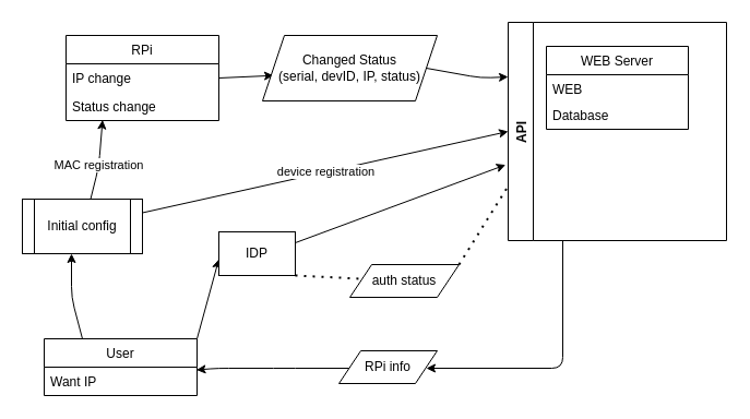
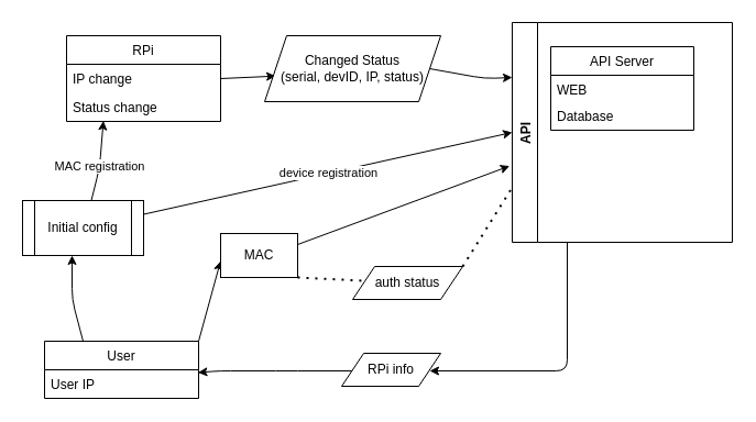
  <mxCell id="0" />
  <mxCell id="1" parent="0" />
  <mxCell id="2" value="RPi" style="swimlane;fontStyle=0;childLayout=stackLayout;horizontal=1;startSize=26;horizontalStack=0;resizeParent=1;resizeParentMax=0;resizeLast=0;collapsible=1;marginBottom=0;" parent="1" vertex="1"><mxGeometry x="60" y="32" width="140" height="78" as="geometry" /></mxCell>
  <mxCell id="3" value="IP change" style="text;strokeColor=none;fillColor=none;align=left;verticalAlign=top;spacingLeft=4;spacingRight=4;overflow=hidden;rotatable=0;points=[[0,0.5],[1,0.5]];portConstraint=eastwest;" parent="2" vertex="1"><mxGeometry y="26" width="140" height="26" as="geometry" /></mxCell>
  <mxCell id="4" value="Status change" style="text;strokeColor=none;fillColor=none;align=left;verticalAlign=top;spacingLeft=4;spacingRight=4;overflow=hidden;rotatable=0;points=[[0,0.5],[1,0.5]];portConstraint=eastwest;" parent="2" vertex="1"><mxGeometry y="52" width="140" height="26" as="geometry" /></mxCell>
  <mxCell id="5" value="User" style="swimlane;fontStyle=0;childLayout=stackLayout;horizontal=1;startSize=26;horizontalStack=0;resizeParent=1;resizeParentMax=0;resizeLast=0;collapsible=1;marginBottom=0;" parent="1" vertex="1"><mxGeometry x="40" y="310" width="140" height="52" as="geometry" /></mxCell>
- <mxCell id="6" value="Want IP" style="text;strokeColor=none;fillColor=none;align=left;verticalAlign=top;spacingLeft=4;spacingRight=4;overflow=hidden;rotatable=0;points=[[0,0.5],[1,0.5]];portConstraint=eastwest;" parent="5" vertex="1"><mxGeometry y="26" width="140" height="26" as="geometry" /></mxCell>
+ <mxCell id="6" value="User IP" style="text;strokeColor=none;fillColor=none;align=left;verticalAlign=top;spacingLeft=4;spacingRight=4;overflow=hidden;rotatable=0;points=[[0,0.5],[1,0.5]];portConstraint=eastwest;" parent="5" vertex="1"><mxGeometry y="26" width="140" height="26" as="geometry" /></mxCell>
  <mxCell id="7" value="" style="endArrow=classic;html=1;entryX=1;entryY=0.5;entryDx=0;entryDy=0;exitX=0.25;exitY=1;exitDx=0;exitDy=0;" edge="1" parent="1" source="16"><mxGeometry width="50" height="50" relative="1" as="geometry"><mxPoint x="350" y="352" as="sourcePoint" /><mxPoint x="390" y="337" as="targetPoint" /><Array as="points"><mxPoint x="515" y="337" /></Array></mxGeometry></mxCell>
  <mxCell id="8" value="" style="endArrow=classic;html=1;exitX=1;exitY=0.5;exitDx=0;exitDy=0;entryX=0;entryY=0.5;entryDx=0;entryDy=0;" edge="1" parent="1" source="3"><mxGeometry width="50" height="50" relative="1" as="geometry"><mxPoint x="230" y="32" as="sourcePoint" /><mxPoint x="250" y="68.75" as="targetPoint" /></mxGeometry></mxCell>
  <mxCell id="9" value="" style="endArrow=classic;html=1;exitX=0;exitY=0.5;exitDx=0;exitDy=0;entryX=0.996;entryY=0.096;entryDx=0;entryDy=0;entryPerimeter=0;" edge="1" parent="1" target="6"><mxGeometry width="50" height="50" relative="1" as="geometry"><mxPoint x="320" y="337" as="sourcePoint" /><mxPoint x="400" y="302" as="targetPoint" /><Array as="points"><mxPoint x="260" y="337" /><mxPoint x="199" y="337" /></Array></mxGeometry></mxCell>
  <mxCell id="10" value="" style="endArrow=classic;html=1;entryX=0;entryY=0.25;entryDx=0;entryDy=0;exitX=1;exitY=0.5;exitDx=0;exitDy=0;" edge="1" parent="1" source="20" target="16"><mxGeometry width="50" height="50" relative="1" as="geometry"><mxPoint x="390" y="68.75" as="sourcePoint" /><mxPoint x="400" y="302" as="targetPoint" /><Array as="points"><mxPoint x="440" y="71" /></Array></mxGeometry></mxCell>
  <mxCell id="11" value="" style="endArrow=classic;html=1;entryX=0;entryY=0.5;entryDx=0;entryDy=0;exitX=1;exitY=0;exitDx=0;exitDy=0;" edge="1" parent="1" source="5"><mxGeometry width="50" height="50" relative="1" as="geometry"><mxPoint x="200" y="232" as="sourcePoint" /><mxPoint x="200" y="237" as="targetPoint" /><Array as="points" /></mxGeometry></mxCell>
  <mxCell id="12" value="" style="endArrow=classic;html=1;exitX=1;exitY=0.25;exitDx=0;exitDy=0;entryX=-0.012;entryY=0.653;entryDx=0;entryDy=0;entryPerimeter=0;" edge="1" parent="1" source="21" target="16"><mxGeometry width="50" height="50" relative="1" as="geometry"><mxPoint x="280" y="224.5" as="sourcePoint" /><mxPoint x="350" y="222" as="targetPoint" /></mxGeometry></mxCell>
  <mxCell id="13" value="" style="endArrow=classic;html=1;exitX=0.25;exitY=0;exitDx=0;exitDy=0;entryX=0.25;entryY=1;entryDx=0;entryDy=0;" edge="1" parent="1" source="5"><mxGeometry width="50" height="50" relative="1" as="geometry"><mxPoint x="350" y="342" as="sourcePoint" /><mxPoint x="65" y="232" as="targetPoint" /><Array as="points"><mxPoint x="65" y="272" /></Array></mxGeometry></mxCell>
  <mxCell id="14" value="MAC registration" style="endArrow=classic;html=1;exitX=0.5;exitY=0;exitDx=0;exitDy=0;entryX=0.239;entryY=0.981;entryDx=0;entryDy=0;entryPerimeter=0;" edge="1" parent="1" target="4"><mxGeometry width="50" height="50" relative="1" as="geometry"><mxPoint x="80" y="192" as="sourcePoint" /><mxPoint x="100" y="92" as="targetPoint" /><Array as="points"><mxPoint x="90" y="152" /></Array></mxGeometry></mxCell>
  <mxCell id="15" value="device registration" style="endArrow=classic;html=1;entryX=0;entryY=0.5;entryDx=0;entryDy=0;exitX=1;exitY=0.25;exitDx=0;exitDy=0;" edge="1" parent="1" source="26" target="16"><mxGeometry width="50" height="50" relative="1" as="geometry"><mxPoint x="330" y="155" as="sourcePoint" /><mxPoint x="480" y="132" as="targetPoint" /></mxGeometry></mxCell>
  <mxCell id="16" value="API" style="swimlane;horizontal=0;startSize=23;" vertex="1" parent="1"><mxGeometry x="465" y="20" width="200" height="200" as="geometry" /></mxCell>
- <mxCell id="17" value="WEB Server" style="swimlane;fontStyle=0;childLayout=stackLayout;horizontal=1;startSize=26;horizontalStack=0;resizeParent=1;resizeParentMax=0;resizeLast=0;collapsible=1;marginBottom=0;" parent="16" vertex="1"><mxGeometry x="35" y="22" width="130" height="76" as="geometry" /></mxCell>
+ <mxCell id="17" value="API Server" style="swimlane;fontStyle=0;childLayout=stackLayout;horizontal=1;startSize=26;horizontalStack=0;resizeParent=1;resizeParentMax=0;resizeLast=0;collapsible=1;marginBottom=0;" parent="16" vertex="1"><mxGeometry x="35" y="22" width="130" height="76" as="geometry" /></mxCell>
  <mxCell id="18" value="WEB" style="text;strokeColor=none;fillColor=none;align=left;verticalAlign=top;spacingLeft=4;spacingRight=4;overflow=hidden;rotatable=0;points=[[0,0.5],[1,0.5]];portConstraint=eastwest;" parent="17" vertex="1"><mxGeometry y="26" width="130" height="24" as="geometry" /></mxCell>
  <mxCell id="19" value="Database" style="text;strokeColor=none;fillColor=none;align=left;verticalAlign=top;spacingLeft=4;spacingRight=4;overflow=hidden;rotatable=0;points=[[0,0.5],[1,0.5]];portConstraint=eastwest;" parent="17" vertex="1"><mxGeometry y="50" width="130" height="26" as="geometry" /></mxCell>
  <mxCell id="20" value="&lt;span&gt;Changed Status&lt;/span&gt;&lt;br&gt;&lt;span&gt;(serial, devID, IP, status)&lt;/span&gt;" style="shape=parallelogram;perimeter=parallelogramPerimeter;whiteSpace=wrap;html=1;fixedSize=1;" vertex="1" parent="1"><mxGeometry x="240" y="32" width="160" height="60" as="geometry" /></mxCell>
- <mxCell id="21" value="IDP" style="rounded=0;whiteSpace=wrap;html=1;" vertex="1" parent="1"><mxGeometry x="200" y="212" width="70" height="40" as="geometry" /></mxCell>
+ <mxCell id="21" value="MAC" style="rounded=0;whiteSpace=wrap;html=1;" vertex="1" parent="1"><mxGeometry x="200" y="212" width="70" height="40" as="geometry" /></mxCell>
  <mxCell id="22" value="RPi info" style="shape=parallelogram;perimeter=parallelogramPerimeter;whiteSpace=wrap;html=1;fixedSize=1;" vertex="1" parent="1"><mxGeometry x="310" y="321" width="90" height="30" as="geometry" /></mxCell>
  <mxCell id="23" value="" style="endArrow=none;dashed=1;html=1;dashPattern=1 3;strokeWidth=2;exitX=1;exitY=1;exitDx=0;exitDy=0;" edge="1" parent="1" source="21" target="24"><mxGeometry width="50" height="50" relative="1" as="geometry"><mxPoint x="350" y="312" as="sourcePoint" /><mxPoint x="310" y="282" as="targetPoint" /></mxGeometry></mxCell>
  <mxCell id="24" value="auth status" style="shape=parallelogram;perimeter=parallelogramPerimeter;whiteSpace=wrap;html=1;fixedSize=1;" vertex="1" parent="1"><mxGeometry x="320" y="242" width="100" height="30" as="geometry" /></mxCell>
  <mxCell id="25" value="" style="endArrow=none;dashed=1;html=1;dashPattern=1 3;strokeWidth=2;exitX=1;exitY=0;exitDx=0;exitDy=0;entryX=0;entryY=0.75;entryDx=0;entryDy=0;" edge="1" parent="1" source="24" target="16"><mxGeometry width="50" height="50" relative="1" as="geometry"><mxPoint x="420" y="292" as="sourcePoint" /><mxPoint x="470" y="242" as="targetPoint" /><Array as="points" /></mxGeometry></mxCell>
  <mxCell id="26" value="Initial config" style="shape=process;whiteSpace=wrap;html=1;backgroundOutline=1;" vertex="1" parent="1"><mxGeometry x="20" y="182" width="110" height="50" as="geometry" /></mxCell>
